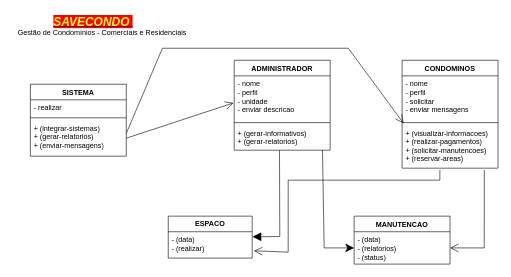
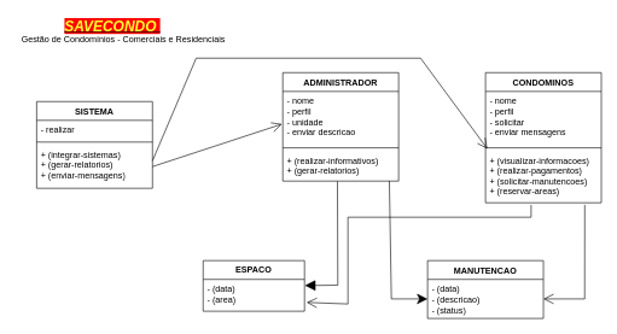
  <mxCell id="0" />
  <mxCell id="1" parent="0" />
  <mxCell id="2" value="ADMINISTRADOR" style="swimlane;fontStyle=1;align=center;verticalAlign=top;childLayout=stackLayout;horizontal=1;startSize=26;horizontalStack=0;resizeParent=1;resizeParentMax=0;resizeLast=0;collapsible=1;marginBottom=0;whiteSpace=wrap;html=1;" vertex="1" parent="1"><mxGeometry x="390" y="100" width="160" height="150" as="geometry" /></mxCell>
  <mxCell id="3" value="- nome&lt;br&gt;- perfil&lt;br&gt;- unidade&lt;br&gt;- enviar descricao" style="text;strokeColor=none;fillColor=none;align=left;verticalAlign=top;spacingLeft=4;spacingRight=4;overflow=hidden;rotatable=0;points=[[0,0.5],[1,0.5]];portConstraint=eastwest;whiteSpace=wrap;html=1;" vertex="1" parent="2"><mxGeometry y="26" width="160" height="74" as="geometry" /></mxCell>
  <mxCell id="4" value="" style="line;strokeWidth=1;fillColor=none;align=left;verticalAlign=middle;spacingTop=-1;spacingLeft=3;spacingRight=3;rotatable=0;labelPosition=right;points=[];portConstraint=eastwest;strokeColor=inherit;" vertex="1" parent="2"><mxGeometry y="100" width="160" height="8" as="geometry" /></mxCell>
- <mxCell id="5" value="+ (gerar-informativos)&lt;br&gt;+ (gerar-relatorios)" style="text;strokeColor=none;fillColor=none;align=left;verticalAlign=top;spacingLeft=4;spacingRight=4;overflow=hidden;rotatable=0;points=[[0,0.5],[1,0.5]];portConstraint=eastwest;whiteSpace=wrap;html=1;" vertex="1" parent="2"><mxGeometry y="108" width="160" height="42" as="geometry" /></mxCell>
+ <mxCell id="5" value="+ (realizar-informativos)&lt;br&gt;+ (gerar-relatorios)" style="text;strokeColor=none;fillColor=none;align=left;verticalAlign=top;spacingLeft=4;spacingRight=4;overflow=hidden;rotatable=0;points=[[0,0.5],[1,0.5]];portConstraint=eastwest;whiteSpace=wrap;html=1;" vertex="1" parent="2"><mxGeometry y="108" width="160" height="42" as="geometry" /></mxCell>
  <mxCell id="6" value="SISTEMA" style="swimlane;fontStyle=1;align=center;verticalAlign=top;childLayout=stackLayout;horizontal=1;startSize=26;horizontalStack=0;resizeParent=1;resizeParentMax=0;resizeLast=0;collapsible=1;marginBottom=0;whiteSpace=wrap;html=1;" vertex="1" parent="1"><mxGeometry x="50" y="140" width="160" height="120" as="geometry" /></mxCell>
  <mxCell id="7" value="- realizar" style="text;strokeColor=none;fillColor=none;align=left;verticalAlign=top;spacingLeft=4;spacingRight=4;overflow=hidden;rotatable=0;points=[[0,0.5],[1,0.5]];portConstraint=eastwest;whiteSpace=wrap;html=1;" vertex="1" parent="6"><mxGeometry y="26" width="160" height="26" as="geometry" /></mxCell>
  <mxCell id="8" value="" style="line;strokeWidth=1;fillColor=none;align=left;verticalAlign=middle;spacingTop=-1;spacingLeft=3;spacingRight=3;rotatable=0;labelPosition=right;points=[];portConstraint=eastwest;strokeColor=inherit;" vertex="1" parent="6"><mxGeometry y="52" width="160" height="8" as="geometry" /></mxCell>
  <mxCell id="9" value="+ (integrar-sistemas)&lt;br&gt;+ (gerar-relatorios)&lt;br&gt;+ (enviar-mensagens)" style="text;strokeColor=none;fillColor=none;align=left;verticalAlign=top;spacingLeft=4;spacingRight=4;overflow=hidden;rotatable=0;points=[[0,0.5],[1,0.5]];portConstraint=eastwest;whiteSpace=wrap;html=1;" vertex="1" parent="6"><mxGeometry y="60" width="160" height="60" as="geometry" /></mxCell>
  <mxCell id="10" value="CONDOMINOS" style="swimlane;fontStyle=1;align=center;verticalAlign=top;childLayout=stackLayout;horizontal=1;startSize=26;horizontalStack=0;resizeParent=1;resizeParentMax=0;resizeLast=0;collapsible=1;marginBottom=0;whiteSpace=wrap;html=1;" vertex="1" parent="1"><mxGeometry x="670" y="100" width="160" height="180" as="geometry" /></mxCell>
  <mxCell id="11" value="- nome&lt;br style=&quot;border-color: var(--border-color);&quot;&gt;- perfil&lt;br style=&quot;border-color: var(--border-color);&quot;&gt;- solicitar&lt;br&gt;- enviar mensagens" style="text;strokeColor=none;fillColor=none;align=left;verticalAlign=top;spacingLeft=4;spacingRight=4;overflow=hidden;rotatable=0;points=[[0,0.5],[1,0.5]];portConstraint=eastwest;whiteSpace=wrap;html=1;" vertex="1" parent="10"><mxGeometry y="26" width="160" height="74" as="geometry" /></mxCell>
  <mxCell id="12" value="" style="line;strokeWidth=1;fillColor=none;align=left;verticalAlign=middle;spacingTop=-1;spacingLeft=3;spacingRight=3;rotatable=0;labelPosition=right;points=[];portConstraint=eastwest;strokeColor=inherit;" vertex="1" parent="10"><mxGeometry y="100" width="160" height="8" as="geometry" /></mxCell>
  <mxCell id="13" value="+ (visualizar-informacoes)&lt;br&gt;+ (realizar-pagamentos)&lt;br&gt;+ (solicitar-manutencoes)&lt;br&gt;+ (reservar-areas)" style="text;strokeColor=none;fillColor=none;align=left;verticalAlign=top;spacingLeft=4;spacingRight=4;overflow=hidden;rotatable=0;points=[[0,0.5],[1,0.5]];portConstraint=eastwest;whiteSpace=wrap;html=1;" vertex="1" parent="10"><mxGeometry y="108" width="160" height="72" as="geometry" /></mxCell>
  <mxCell id="14" value="MANUTENCAO" style="swimlane;fontStyle=1;align=center;verticalAlign=top;childLayout=stackLayout;horizontal=1;startSize=26;horizontalStack=0;resizeParent=1;resizeParentMax=0;resizeLast=0;collapsible=1;marginBottom=0;whiteSpace=wrap;html=1;" vertex="1" parent="1"><mxGeometry x="590" y="360" width="160" height="80" as="geometry" /></mxCell>
- <mxCell id="15" value="- (data)&lt;br&gt;- (relatorios)&lt;br&gt;- (status)" style="text;strokeColor=none;fillColor=none;align=left;verticalAlign=top;spacingLeft=4;spacingRight=4;overflow=hidden;rotatable=0;points=[[0,0.5],[1,0.5]];portConstraint=eastwest;whiteSpace=wrap;html=1;" vertex="1" parent="14"><mxGeometry y="26" width="160" height="54" as="geometry" /></mxCell>
+ <mxCell id="15" value="- (data)&lt;br&gt;- (descricao)&lt;br&gt;- (status)" style="text;strokeColor=none;fillColor=none;align=left;verticalAlign=top;spacingLeft=4;spacingRight=4;overflow=hidden;rotatable=0;points=[[0,0.5],[1,0.5]];portConstraint=eastwest;whiteSpace=wrap;html=1;" vertex="1" parent="14"><mxGeometry y="26" width="160" height="54" as="geometry" /></mxCell>
  <mxCell id="16" value="&lt;b&gt;ESPACO&lt;/b&gt;" style="swimlane;fontStyle=0;childLayout=stackLayout;horizontal=1;startSize=26;fillColor=none;horizontalStack=0;resizeParent=1;resizeParentMax=0;resizeLast=0;collapsible=1;marginBottom=0;whiteSpace=wrap;html=1;" vertex="1" parent="1"><mxGeometry x="280" y="360" width="140" height="70" as="geometry" /></mxCell>
- <mxCell id="17" value="- (data)&lt;br&gt;- (realizar)" style="text;strokeColor=none;fillColor=none;align=left;verticalAlign=top;spacingLeft=4;spacingRight=4;overflow=hidden;rotatable=0;points=[[0,0.5],[1,0.5]];portConstraint=eastwest;whiteSpace=wrap;html=1;" vertex="1" parent="16"><mxGeometry y="26" width="140" height="44" as="geometry" /></mxCell>
+ <mxCell id="17" value="- (data)&lt;br&gt;- (area)" style="text;strokeColor=none;fillColor=none;align=left;verticalAlign=top;spacingLeft=4;spacingRight=4;overflow=hidden;rotatable=0;points=[[0,0.5],[1,0.5]];portConstraint=eastwest;whiteSpace=wrap;html=1;" vertex="1" parent="16"><mxGeometry y="26" width="140" height="44" as="geometry" /></mxCell>
  <mxCell id="18" value="" style="endArrow=open;endFill=1;endSize=12;html=1;rounded=0;entryX=0.014;entryY=0.802;entryDx=0;entryDy=0;entryPerimeter=0;exitX=0.998;exitY=0.033;exitDx=0;exitDy=0;exitPerimeter=0;" edge="1" parent="1"><mxGeometry width="160" relative="1" as="geometry"><mxPoint x="210" y="221.98" as="sourcePoint" /><mxPoint x="672.56" y="205.348" as="targetPoint" /><Array as="points"><mxPoint x="270.32" y="80" /><mxPoint x="580.32" y="80" /></Array></mxGeometry></mxCell>
  <mxCell id="19" value="" style="endArrow=open;endFill=1;endSize=12;html=1;rounded=0;exitX=1;exitY=0.5;exitDx=0;exitDy=0;entryX=-0.007;entryY=0.61;entryDx=0;entryDy=0;entryPerimeter=0;" edge="1" parent="1" source="9" target="3"><mxGeometry width="160" relative="1" as="geometry"><mxPoint x="230" y="164.58" as="sourcePoint" /><mxPoint x="390" y="164.58" as="targetPoint" /></mxGeometry></mxCell>
  <mxCell id="20" value="" style="endArrow=block;endFill=1;endSize=12;html=1;rounded=0;entryX=1.004;entryY=0.193;entryDx=0;entryDy=0;exitX=0.472;exitY=1.008;exitDx=0;exitDy=0;exitPerimeter=0;entryPerimeter=0;" edge="1" parent="1" source="5" target="17"><mxGeometry width="160" relative="1" as="geometry"><mxPoint x="370" y="230" as="sourcePoint" /><mxPoint x="530" y="230" as="targetPoint" /><Array as="points"><mxPoint x="466" y="394" /></Array></mxGeometry></mxCell>
  <mxCell id="21" value="" style="endArrow=open;endFill=1;endSize=12;html=1;rounded=0;entryX=1.021;entryY=0.723;entryDx=0;entryDy=0;entryPerimeter=0;exitX=0.394;exitY=1.039;exitDx=0;exitDy=0;exitPerimeter=0;" edge="1" parent="1" source="13" target="17"><mxGeometry width="160" relative="1" as="geometry"><mxPoint x="680" y="260" as="sourcePoint" /><mxPoint x="840" y="260" as="targetPoint" /><Array as="points"><mxPoint x="733" y="300" /><mxPoint x="480" y="300" /><mxPoint x="480" y="420" /></Array></mxGeometry></mxCell>
  <mxCell id="22" value="" style="endArrow=classic;endFill=1;endSize=12;html=1;rounded=0;entryX=0;entryY=0.5;entryDx=0;entryDy=0;exitX=0.92;exitY=0.994;exitDx=0;exitDy=0;exitPerimeter=0;" edge="1" parent="1" source="5" target="15"><mxGeometry width="160" relative="1" as="geometry"><mxPoint x="540" y="290" as="sourcePoint" /><mxPoint x="690" y="280" as="targetPoint" /><Array as="points"><mxPoint x="540" y="413" /></Array></mxGeometry></mxCell>
  <mxCell id="23" value="" style="endArrow=open;endFill=1;endSize=12;html=1;rounded=0;exitX=0.857;exitY=1.039;exitDx=0;exitDy=0;exitPerimeter=0;entryX=1;entryY=0.5;entryDx=0;entryDy=0;" edge="1" parent="1" source="13" target="15"><mxGeometry width="160" relative="1" as="geometry"><mxPoint x="670" y="260" as="sourcePoint" /><mxPoint x="810" y="380" as="targetPoint" /><Array as="points"><mxPoint x="807" y="413" /></Array></mxGeometry></mxCell>
  <mxCell id="24" value="&lt;b&gt;&lt;i&gt;&lt;u&gt;&lt;font color=&quot;#ffff33&quot; style=&quot;font-size: 20px; background-color: rgb(255, 0, 0);&quot;&gt;SAVECONDO&amp;nbsp;&lt;/font&gt;&lt;/u&gt;&lt;/i&gt;&lt;/b&gt;" style="text;html=1;strokeColor=none;fillColor=none;align=center;verticalAlign=middle;whiteSpace=wrap;rounded=0;" vertex="1" parent="1"><mxGeometry x="80" y="20" width="150" height="30" as="geometry" /></mxCell>
  <mxCell id="25" value="Gestão de Condomínios - Comerciais e Residenciais" style="text;html=1;strokeColor=none;fillColor=none;align=center;verticalAlign=middle;whiteSpace=wrap;rounded=0;" vertex="1" parent="1"><mxGeometry x="20" y="40" width="300" height="30" as="geometry" /></mxCell>
